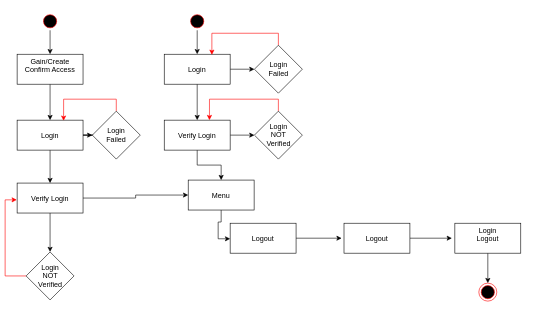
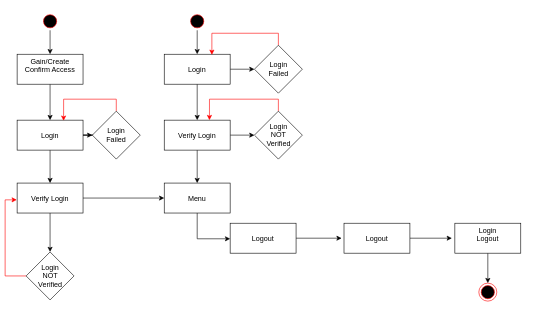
  <mxCell id="0" />
  <mxCell id="1" parent="0" />
  <mxCell id="2" value="" style="edgeStyle=orthogonalEdgeStyle;rounded=0;orthogonalLoop=1;jettySize=auto;html=1;strokeColor=#000000;entryX=-0.036;entryY=0.5;entryDx=0;entryDy=0;entryPerimeter=0;" parent="1" source="31" target="34" edge="1"><mxGeometry relative="1" as="geometry" /></mxCell>
  <mxCell id="3" style="edgeStyle=orthogonalEdgeStyle;rounded=0;orthogonalLoop=1;jettySize=auto;html=1;" parent="1" source="12" target="26" edge="1"><mxGeometry relative="1" as="geometry" /></mxCell>
  <mxCell id="4" value="" style="edgeStyle=orthogonalEdgeStyle;rounded=0;orthogonalLoop=1;jettySize=auto;html=1;" parent="1" source="5" target="7" edge="1"><mxGeometry relative="1" as="geometry" /></mxCell>
  <mxCell id="5" value="" style="ellipse;shape=startState;fillColor=#000000;strokeColor=#ff0000;" parent="1" vertex="1"><mxGeometry x="60.5" y="20" width="30" height="30" as="geometry" /></mxCell>
  <mxCell id="6" value="" style="edgeStyle=orthogonalEdgeStyle;rounded=0;orthogonalLoop=1;jettySize=auto;html=1;" parent="1" source="7" target="10" edge="1"><mxGeometry relative="1" as="geometry" /></mxCell>
  <mxCell id="7" value="Gain/Create&#10;Confirm Access&#10;" style="" parent="1" vertex="1"><mxGeometry x="20.5" y="90" width="110" height="50" as="geometry" /></mxCell>
  <mxCell id="8" value="" style="edgeStyle=orthogonalEdgeStyle;rounded=0;orthogonalLoop=1;jettySize=auto;html=1;" parent="1" source="10" target="12" edge="1"><mxGeometry relative="1" as="geometry" /></mxCell>
  <mxCell id="9" value="" style="edgeStyle=orthogonalEdgeStyle;rounded=0;orthogonalLoop=1;jettySize=auto;html=1;" parent="1" source="10" target="16" edge="1"><mxGeometry relative="1" as="geometry" /></mxCell>
  <mxCell id="10" value="Login" style="" parent="1" vertex="1"><mxGeometry x="20.5" y="200" width="110" height="50" as="geometry" /></mxCell>
  <mxCell id="11" value="" style="edgeStyle=orthogonalEdgeStyle;rounded=0;orthogonalLoop=1;jettySize=auto;html=1;" parent="1" source="12" target="14" edge="1"><mxGeometry relative="1" as="geometry" /></mxCell>
  <mxCell id="12" value="Verify Login" style="" parent="1" vertex="1"><mxGeometry x="20.5" y="305" width="110" height="50" as="geometry" /></mxCell>
  <mxCell id="13" style="edgeStyle=orthogonalEdgeStyle;rounded=0;orthogonalLoop=1;jettySize=auto;html=1;exitX=0;exitY=0.5;exitDx=0;exitDy=0;entryX=-0.005;entryY=0.56;entryDx=0;entryDy=0;entryPerimeter=0;strokeColor=#FF0000;" parent="1" source="14" target="12" edge="1"><mxGeometry relative="1" as="geometry" /></mxCell>
  <mxCell id="14" value="&lt;div&gt;Login&lt;/div&gt;&lt;div&gt;NOT&lt;/div&gt;&lt;div&gt;Verified&lt;br&gt;&lt;/div&gt;" style="rhombus;whiteSpace=wrap;html=1;fillColor=rgb(255, 255, 255);" parent="1" vertex="1"><mxGeometry x="35.5" y="420" width="80" height="80" as="geometry" /></mxCell>
  <mxCell id="15" style="edgeStyle=orthogonalEdgeStyle;rounded=0;orthogonalLoop=1;jettySize=auto;html=1;exitX=0.5;exitY=0;exitDx=0;exitDy=0;entryX=0.705;entryY=0.02;entryDx=0;entryDy=0;entryPerimeter=0;strokeColor=#FF0000;" parent="1" source="16" target="10" edge="1"><mxGeometry relative="1" as="geometry" /></mxCell>
  <mxCell id="16" value="&lt;div&gt;Login&lt;/div&gt;&lt;div&gt;Failed&lt;br&gt;&lt;/div&gt;" style="rhombus;whiteSpace=wrap;html=1;fillColor=rgb(255, 255, 255);" parent="1" vertex="1"><mxGeometry x="146" y="185" width="80" height="80" as="geometry" /></mxCell>
  <mxCell id="17" value="" style="edgeStyle=orthogonalEdgeStyle;rounded=0;orthogonalLoop=1;jettySize=auto;html=1;" parent="1" source="18" target="21" edge="1"><mxGeometry relative="1" as="geometry" /></mxCell>
  <mxCell id="18" value="" style="ellipse;shape=startState;fillColor=#000000;strokeColor=#ff0000;" parent="1" vertex="1"><mxGeometry x="306" y="20" width="30" height="30" as="geometry" /></mxCell>
  <mxCell id="19" value="" style="edgeStyle=orthogonalEdgeStyle;rounded=0;orthogonalLoop=1;jettySize=auto;html=1;" parent="1" source="21" target="28" edge="1"><mxGeometry relative="1" as="geometry" /></mxCell>
  <mxCell id="20" value="" style="edgeStyle=orthogonalEdgeStyle;rounded=0;orthogonalLoop=1;jettySize=auto;html=1;" parent="1" source="21" target="24" edge="1"><mxGeometry relative="1" as="geometry" /></mxCell>
  <mxCell id="21" value="Login" style="" parent="1" vertex="1"><mxGeometry x="266" y="90" width="110" height="50" as="geometry" /></mxCell>
  <mxCell id="22" value="" style="edgeStyle=orthogonalEdgeStyle;rounded=0;orthogonalLoop=1;jettySize=auto;html=1;" parent="1" source="24" target="30" edge="1"><mxGeometry relative="1" as="geometry" /></mxCell>
  <mxCell id="23" value="" style="edgeStyle=orthogonalEdgeStyle;rounded=0;orthogonalLoop=1;jettySize=auto;html=1;" parent="1" source="24" target="26" edge="1"><mxGeometry relative="1" as="geometry" /></mxCell>
  <mxCell id="24" value="Verify Login" style="" parent="1" vertex="1"><mxGeometry x="266" y="200" width="110" height="50" as="geometry" /></mxCell>
  <mxCell id="25" style="edgeStyle=orthogonalEdgeStyle;rounded=0;orthogonalLoop=1;jettySize=auto;html=1;entryX=0;entryY=0.52;entryDx=0;entryDy=0;entryPerimeter=0;strokeColor=#000000;" parent="1" source="26" target="31" edge="1"><mxGeometry relative="1" as="geometry" /></mxCell>
- <mxCell id="26" value="Menu" style="" parent="1" vertex="1"><mxGeometry x="306" y="300" width="110" height="50" as="geometry" /></mxCell>
+ <mxCell id="26" value="Menu" style="" parent="1" vertex="1"><mxGeometry x="266" y="305" width="110" height="50" as="geometry" /></mxCell>
  <mxCell id="27" style="edgeStyle=orthogonalEdgeStyle;rounded=0;orthogonalLoop=1;jettySize=auto;html=1;exitX=0.5;exitY=0;exitDx=0;exitDy=0;entryX=0.723;entryY=0.02;entryDx=0;entryDy=0;entryPerimeter=0;strokeColor=#FF0000;" parent="1" source="28" target="21" edge="1"><mxGeometry relative="1" as="geometry" /></mxCell>
  <mxCell id="28" value="&lt;div&gt;Login&lt;/div&gt;&lt;div&gt;Failed&lt;br&gt;&lt;/div&gt;" style="rhombus;whiteSpace=wrap;html=1;fillColor=rgb(255, 255, 255);" parent="1" vertex="1"><mxGeometry x="416.5" y="75" width="80" height="80" as="geometry" /></mxCell>
  <mxCell id="29" style="edgeStyle=orthogonalEdgeStyle;rounded=0;orthogonalLoop=1;jettySize=auto;html=1;exitX=0.5;exitY=0;exitDx=0;exitDy=0;entryX=0.686;entryY=0;entryDx=0;entryDy=0;entryPerimeter=0;strokeColor=#FF0000;" parent="1" source="30" target="24" edge="1"><mxGeometry relative="1" as="geometry" /></mxCell>
  <mxCell id="30" value="&lt;div&gt;Login&lt;/div&gt;&lt;div&gt;NOT&lt;br&gt;&lt;/div&gt;&lt;div&gt;Verified&lt;br&gt;&lt;/div&gt;" style="rhombus;whiteSpace=wrap;html=1;fillColor=rgb(255, 255, 255);" parent="1" vertex="1"><mxGeometry x="416.5" y="185" width="80" height="80" as="geometry" /></mxCell>
  <mxCell id="31" value="Logout" style="fillColor=rgb(255, 255, 255);strokeColor=rgb(0, 0, 0);fontColor=rgb(0, 0, 0);" parent="1" vertex="1"><mxGeometry x="376" y="372" width="110" height="50" as="geometry" /></mxCell>
  <mxCell id="32" value="" style="ellipse;shape=endState;fillColor=#000000;strokeColor=#ff0000" parent="1" vertex="1"><mxGeometry x="791" y="472" width="30" height="30" as="geometry" /></mxCell>
  <mxCell id="33" value="" style="edgeStyle=orthogonalEdgeStyle;rounded=0;orthogonalLoop=1;jettySize=auto;html=1;strokeColor=#000000;entryX=-0.045;entryY=0.5;entryDx=0;entryDy=0;entryPerimeter=0;" parent="1" source="34" target="36" edge="1"><mxGeometry relative="1" as="geometry" /></mxCell>
  <mxCell id="34" value="Logout" style="fillColor=rgb(255, 255, 255);strokeColor=rgb(0, 0, 0);fontColor=rgb(0, 0, 0);" parent="1" vertex="1"><mxGeometry x="566" y="372" width="110" height="50" as="geometry" /></mxCell>
  <mxCell id="35" value="" style="edgeStyle=orthogonalEdgeStyle;rounded=0;orthogonalLoop=1;jettySize=auto;html=1;strokeColor=#000000;" parent="1" source="36" target="32" edge="1"><mxGeometry relative="1" as="geometry" /></mxCell>
  <mxCell id="36" value="Login&#10;Logout&#10;" style="fillColor=rgb(255, 255, 255);strokeColor=rgb(0, 0, 0);fontColor=rgb(0, 0, 0);" parent="1" vertex="1"><mxGeometry x="751" y="372" width="110" height="50" as="geometry" /></mxCell>
